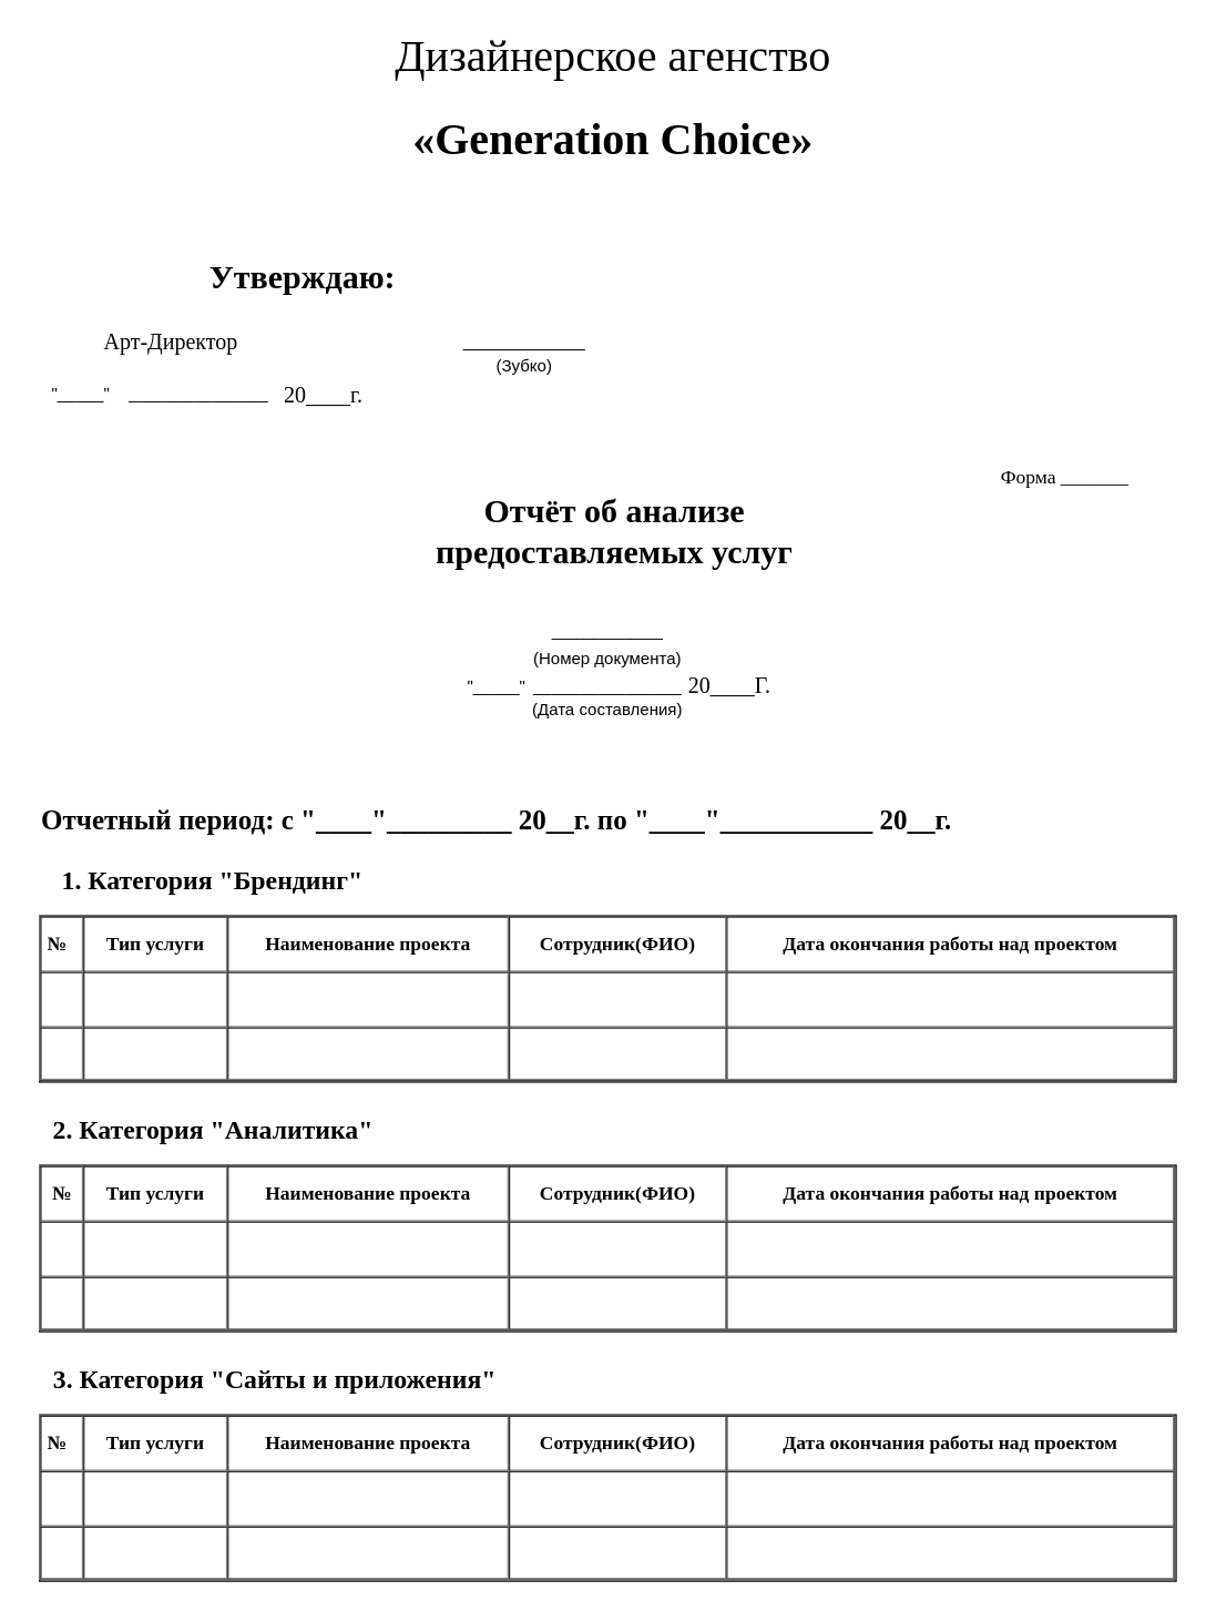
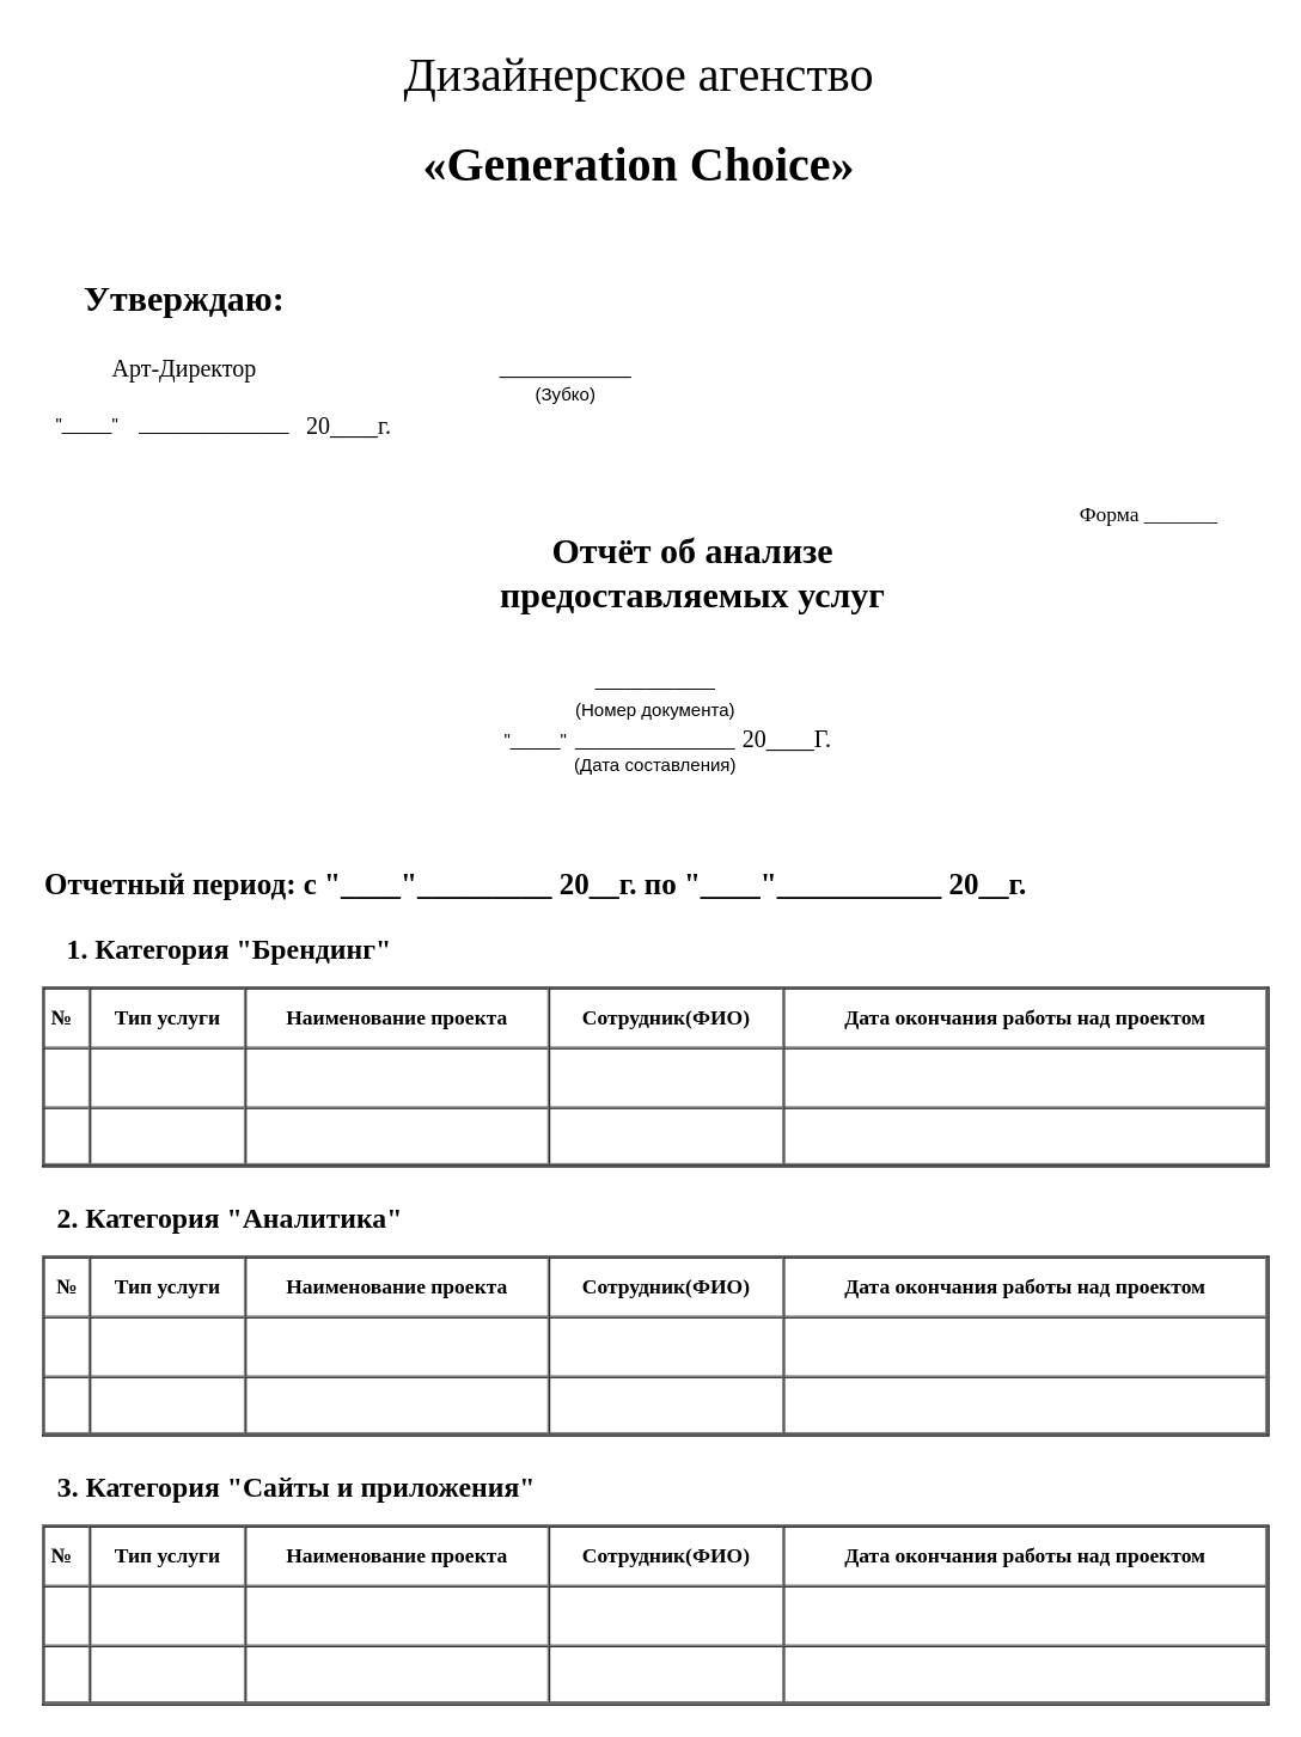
  <mxCell id="0" />
  <mxCell id="1" parent="0" />
- <mxCell id="2" value="&lt;h1&gt;&lt;font face=&quot;Times New Roman&quot;&gt;Утверждаю:&lt;/font&gt;&lt;/h1&gt;" style="text;html=1;strokeColor=none;fillColor=none;align=center;verticalAlign=middle;whiteSpace=wrap;rounded=0;" parent="1" vertex="1"><mxGeometry x="148" y="180" width="140" height="40" as="geometry" /></mxCell>
+ <mxCell id="2" value="&lt;h1&gt;&lt;font face=&quot;Times New Roman&quot;&gt;Утверждаю:&lt;/font&gt;&lt;/h1&gt;" style="text;html=1;strokeColor=none;fillColor=none;align=center;verticalAlign=middle;whiteSpace=wrap;rounded=0;" parent="1" vertex="1"><mxGeometry x="53" y="180" width="140" height="40" as="geometry" /></mxCell>
  <mxCell id="3" value="&quot;_____&quot;" style="text;html=1;strokeColor=none;fillColor=none;align=center;verticalAlign=middle;whiteSpace=wrap;rounded=0;" parent="1" vertex="1"><mxGeometry x="38" y="274" width="40" height="20" as="geometry" /></mxCell>
  <mxCell id="4" value="_______________" style="text;html=1;strokeColor=none;fillColor=none;align=center;verticalAlign=middle;whiteSpace=wrap;rounded=0;" parent="1" vertex="1"><mxGeometry x="123" y="274" width="40" height="20" as="geometry" /></mxCell>
  <mxCell id="5" value="&lt;font style=&quot;font-size: 16px;&quot;&gt;20____г.&lt;/font&gt;" style="text;html=1;strokeColor=none;fillColor=none;align=center;verticalAlign=middle;whiteSpace=wrap;rounded=0;fontFamily=Times New Roman;fontSize=16;" parent="1" vertex="1"><mxGeometry x="213" y="274" width="40" height="20" as="geometry" /></mxCell>
  <mxCell id="6" value="___________" style="text;html=1;strokeColor=none;fillColor=none;align=center;verticalAlign=middle;whiteSpace=wrap;rounded=0;fontFamily=Times New Roman;fontSize=16;" parent="1" vertex="1"><mxGeometry x="358" y="233.5" width="40" height="20" as="geometry" /></mxCell>
  <mxCell id="7" value="(Зубко)" style="text;html=1;strokeColor=none;fillColor=none;align=center;verticalAlign=middle;whiteSpace=wrap;rounded=0;fontFamily=Helvetica;fontSize=12;" parent="1" vertex="1"><mxGeometry x="358" y="253.5" width="40" height="20" as="geometry" /></mxCell>
- <mxCell id="8" value="&lt;h1&gt;&lt;font face=&quot;Times New Roman&quot;&gt;&lt;font style=&quot;font-size: 24px&quot;&gt;Отчёт об анализе предоставляемых услуг&lt;br&gt;&lt;/font&gt;&lt;/font&gt;&lt;/h1&gt;" style="text;html=1;strokeColor=none;fillColor=none;align=center;verticalAlign=middle;whiteSpace=wrap;rounded=0;fontFamily=Helvetica;fontSize=12;" parent="1" vertex="1"><mxGeometry x="263" y="350" width="360" height="65" as="geometry" /></mxCell>
+ <mxCell id="8" value="&lt;h1&gt;&lt;font face=&quot;Times New Roman&quot;&gt;&lt;font style=&quot;font-size: 24px&quot;&gt;Отчёт об анализе предоставляемых услуг&lt;br&gt;&lt;/font&gt;&lt;/font&gt;&lt;/h1&gt;" style="text;html=1;strokeColor=none;fillColor=none;align=center;verticalAlign=middle;whiteSpace=wrap;rounded=0;fontFamily=Helvetica;fontSize=12;" parent="1" vertex="1"><mxGeometry x="283" y="350" width="360" height="65" as="geometry" /></mxCell>
  <mxCell id="9" value="&lt;font face=&quot;Times New Roman&quot;&gt;&lt;span style=&quot;font-size: 14px&quot;&gt;Форма _______&lt;/span&gt;&lt;/font&gt;" style="text;html=1;strokeColor=none;fillColor=none;align=center;verticalAlign=middle;whiteSpace=wrap;rounded=0;fontFamily=Helvetica;fontSize=12;" parent="1" vertex="1"><mxGeometry x="713" y="340" width="110" height="10" as="geometry" /></mxCell>
  <mxCell id="10" value="____________" style="text;html=1;strokeColor=none;fillColor=none;align=center;verticalAlign=middle;whiteSpace=wrap;rounded=0;fontFamily=Helvetica;fontSize=12;" parent="1" vertex="1"><mxGeometry x="418" y="445" width="40" height="20" as="geometry" /></mxCell>
  <mxCell id="11" value="(Номер документа)" style="text;html=1;strokeColor=none;fillColor=none;align=center;verticalAlign=middle;whiteSpace=wrap;rounded=0;fontFamily=Helvetica;fontSize=12;" parent="1" vertex="1"><mxGeometry x="378" y="465" width="120" height="20" as="geometry" /></mxCell>
  <mxCell id="12" value="&quot;_____&quot;" style="text;html=1;strokeColor=none;fillColor=none;align=center;verticalAlign=middle;whiteSpace=wrap;rounded=0;fontFamily=Helvetica;fontSize=12;" parent="1" vertex="1"><mxGeometry x="338" y="485" width="40" height="20" as="geometry" /></mxCell>
  <mxCell id="13" value="________________" style="text;html=1;strokeColor=none;fillColor=none;align=center;verticalAlign=middle;whiteSpace=wrap;rounded=0;fontFamily=Helvetica;fontSize=12;" parent="1" vertex="1"><mxGeometry x="418" y="485" width="40" height="20" as="geometry" /></mxCell>
  <mxCell id="14" value="20____Г." style="text;html=1;strokeColor=none;fillColor=none;align=center;verticalAlign=middle;whiteSpace=wrap;rounded=0;fontFamily=Times New Roman;fontSize=16;" parent="1" vertex="1"><mxGeometry x="506" y="484" width="40" height="20" as="geometry" /></mxCell>
- <mxCell id="15" value="&lt;h1&gt;&lt;span style=&quot;font-weight: normal&quot;&gt;Дизайнерское агенство&lt;/span&gt;&lt;/h1&gt;&lt;h1&gt;«Generation Choice»&lt;/h1&gt;" style="text;html=1;strokeColor=none;fillColor=none;align=center;verticalAlign=middle;whiteSpace=wrap;rounded=0;fontFamily=Times New Roman;fontSize=16;" parent="1" vertex="1"><mxGeometry x="267" y="20" width="350" height="100" as="geometry" /></mxCell>
+ <mxCell id="15" value="&lt;h1&gt;&lt;span style=&quot;font-weight: normal&quot;&gt;Дизайнерское агенство&lt;/span&gt;&lt;/h1&gt;&lt;h1&gt;«Generation Choice»&lt;/h1&gt;" style="text;html=1;strokeColor=none;fillColor=none;align=center;verticalAlign=middle;whiteSpace=wrap;rounded=0;fontFamily=Times New Roman;fontSize=16;" parent="1" vertex="1"><mxGeometry x="252" y="30" width="350" height="100" as="geometry" /></mxCell>
  <mxCell id="16" value="&lt;font face=&quot;Helvetica&quot; style=&quot;font-size: 12px&quot;&gt;(Дата составления)&lt;/font&gt;" style="text;html=1;strokeColor=none;fillColor=none;align=center;verticalAlign=middle;whiteSpace=wrap;rounded=0;fontFamily=Times New Roman;fontSize=16;" parent="1" vertex="1"><mxGeometry x="368" y="495" width="140" height="30" as="geometry" /></mxCell>
  <mxCell id="17" value="&lt;font face=&quot;Times New Roman&quot; style=&quot;font-size: 16px&quot;&gt;Арт-Директор&lt;/font&gt;" style="text;html=1;strokeColor=none;fillColor=none;align=center;verticalAlign=middle;whiteSpace=wrap;rounded=0;fontSize=14;" parent="1" vertex="1"><mxGeometry x="69" y="239.5" width="108" height="13" as="geometry" /></mxCell>
  <mxCell id="18" value="&lt;font face=&quot;Times New Roman&quot; size=&quot;1&quot;&gt;&lt;b style=&quot;font-size: 20px&quot;&gt;Отчетный период: с &quot;____&quot;_________ 20__г. по &quot;____&quot;___________ 20__г.&lt;/b&gt;&lt;/font&gt;" style="text;html=1;strokeColor=none;fillColor=none;align=center;verticalAlign=middle;whiteSpace=wrap;rounded=0;" parent="1" vertex="1"><mxGeometry y="560" width="660" height="60" as="geometry" x="28" /></mxCell>
  <mxCell id="19" value="&lt;table style=&quot;width: 100% ; height: 100% ; font-size: 14px&quot; cellspacing=&quot;0&quot; cellpadding=&quot;4&quot; border=&quot;1&quot;&gt;&lt;tbody&gt;&lt;tr&gt;&lt;td&gt;&lt;b&gt;&lt;font style=&quot;font-size: 14px&quot; face=&quot;Times New Roman&quot;&gt;№&lt;/font&gt;&lt;/b&gt;&lt;/td&gt;&lt;td align=&quot;center&quot;&gt;&lt;font style=&quot;font-size: 14px&quot; face=&quot;Times New Roman&quot;&gt;&lt;b&gt;Тип услуги&lt;/b&gt;&lt;/font&gt;&lt;/td&gt;&lt;th align=&quot;center&quot;&gt;&lt;font style=&quot;font-size: 14px&quot; face=&quot;Times New Roman&quot;&gt;Наименование проекта&lt;/font&gt;&lt;/th&gt;&lt;td align=&quot;center&quot;&gt;&lt;font style=&quot;font-size: 14px&quot; face=&quot;Times New Roman&quot;&gt;&lt;b&gt;Сотрудник(ФИО)&lt;/b&gt;&lt;/font&gt;&lt;/td&gt;&lt;th align=&quot;center&quot;&gt;&lt;font style=&quot;font-size: 14px&quot; face=&quot;Times New Roman&quot;&gt;Дата окончания работы над проектом&lt;br&gt;&lt;/font&gt;&lt;/th&gt;&lt;/tr&gt;&lt;tr&gt;&lt;td&gt;&lt;font style=&quot;font-size: 14px&quot; face=&quot;Times New Roman&quot;&gt;&lt;br&gt;&lt;/font&gt;&lt;/td&gt;&lt;td&gt;&lt;font style=&quot;font-size: 14px&quot; face=&quot;Times New Roman&quot;&gt;&lt;br&gt;&lt;/font&gt;&lt;/td&gt;&lt;td&gt;&lt;font style=&quot;font-size: 14px&quot; face=&quot;Times New Roman&quot;&gt;&lt;br&gt;&lt;/font&gt;&lt;/td&gt;&lt;td&gt;&lt;font style=&quot;font-size: 14px&quot; face=&quot;Times New Roman&quot;&gt;&lt;br&gt;&lt;/font&gt;&lt;/td&gt;&lt;td&gt;&lt;br&gt;&lt;/td&gt;&lt;/tr&gt;&lt;tr&gt;&lt;td&gt;&lt;br&gt;&lt;/td&gt;&lt;td&gt;&lt;br&gt;&lt;/td&gt;&lt;td&gt;&lt;br&gt;&lt;/td&gt;&lt;td&gt;&lt;br&gt;&lt;/td&gt;&lt;td&gt;&lt;br&gt;&lt;/td&gt;&lt;/tr&gt;&lt;/tbody&gt;&lt;/table&gt; " style="verticalAlign=top;align=left;overflow=fill;fontSize=12;fontFamily=Helvetica;html=1" parent="1" vertex="1"><mxGeometry y="660" width="820" height="120" as="geometry" x="28" /></mxCell>
  <mxCell id="20" value="&lt;font size=&quot;1&quot; face=&quot;Times New Roman&quot;&gt;&lt;b style=&quot;font-size: 19px&quot;&gt;1. Категория &quot;&lt;/b&gt;&lt;/font&gt;&lt;font size=&quot;1&quot; face=&quot;Times New Roman&quot;&gt;&lt;b style=&quot;font-size: 19px&quot;&gt;&lt;font size=&quot;1&quot; face=&quot;Times New Roman&quot;&gt;&lt;b style=&quot;font-size: 19px&quot;&gt;Брендинг&lt;/b&gt;&lt;/font&gt;&quot;&lt;/b&gt;&lt;/font&gt;" style="text;html=1;strokeColor=none;fillColor=none;align=center;verticalAlign=middle;whiteSpace=wrap;rounded=0;" parent="1" vertex="1"><mxGeometry x="33" y="620" width="240" height="30" as="geometry" /></mxCell>
  <mxCell id="21" value="&lt;table style=&quot;width: 100% ; height: 100% ; font-size: 14px&quot; cellspacing=&quot;0&quot; cellpadding=&quot;4&quot; border=&quot;1&quot; align=&quot;center&quot;&gt;&lt;tbody&gt;&lt;tr&gt;&lt;td&gt;&lt;b&gt;&lt;font style=&quot;font-size: 14px&quot; face=&quot;Times New Roman&quot;&gt;№&lt;/font&gt;&lt;/b&gt;&lt;/td&gt;&lt;td&gt;&lt;font style=&quot;font-size: 14px&quot; face=&quot;Times New Roman&quot;&gt;&lt;b&gt;Тип услуги&lt;/b&gt;&lt;/font&gt;&lt;/td&gt;&lt;th&gt;&lt;font style=&quot;font-size: 14px&quot; face=&quot;Times New Roman&quot;&gt;Наименование проекта&lt;/font&gt;&lt;/th&gt;&lt;td&gt;&lt;font style=&quot;font-size: 14px&quot; face=&quot;Times New Roman&quot;&gt;&lt;b&gt;Сотрудник(ФИО)&lt;/b&gt;&lt;/font&gt;&lt;/td&gt;&lt;th&gt;&lt;font style=&quot;font-size: 14px&quot; face=&quot;Times New Roman&quot;&gt;Дата окончания работы над проектом&lt;br&gt;&lt;/font&gt;&lt;/th&gt;&lt;/tr&gt;&lt;tr&gt;&lt;td&gt;&lt;font style=&quot;font-size: 14px&quot; face=&quot;Times New Roman&quot;&gt;&lt;br&gt;&lt;/font&gt;&lt;/td&gt;&lt;td&gt;&lt;font style=&quot;font-size: 14px&quot; face=&quot;Times New Roman&quot;&gt;&lt;br&gt;&lt;/font&gt;&lt;/td&gt;&lt;td&gt;&lt;font style=&quot;font-size: 14px&quot; face=&quot;Times New Roman&quot;&gt;&lt;br&gt;&lt;/font&gt;&lt;/td&gt;&lt;td&gt;&lt;font style=&quot;font-size: 14px&quot; face=&quot;Times New Roman&quot;&gt;&lt;br&gt;&lt;/font&gt;&lt;/td&gt;&lt;td&gt;&lt;br&gt;&lt;/td&gt;&lt;/tr&gt;&lt;tr&gt;&lt;td&gt;&lt;br&gt;&lt;/td&gt;&lt;td&gt;&lt;br&gt;&lt;/td&gt;&lt;td&gt;&lt;br&gt;&lt;/td&gt;&lt;td&gt;&lt;br&gt;&lt;/td&gt;&lt;td&gt;&lt;br&gt;&lt;/td&gt;&lt;/tr&gt;&lt;/tbody&gt;&lt;/table&gt; " style="verticalAlign=top;align=center;overflow=fill;fontSize=12;fontFamily=Helvetica;html=1" parent="1" vertex="1"><mxGeometry y="840" width="820" height="120" as="geometry" x="28" /></mxCell>
  <mxCell id="22" value="&lt;font size=&quot;1&quot; face=&quot;Times New Roman&quot;&gt;&lt;b style=&quot;font-size: 19px&quot;&gt;2. Категория &quot;&lt;/b&gt;&lt;/font&gt;&lt;font size=&quot;1&quot; face=&quot;Times New Roman&quot;&gt;&lt;b style=&quot;font-size: 19px&quot;&gt;&lt;font size=&quot;1&quot; face=&quot;Times New Roman&quot;&gt;&lt;b style=&quot;font-size: 19px&quot;&gt;Аналитика&lt;/b&gt;&lt;/font&gt;&quot;&lt;/b&gt;&lt;/font&gt;" style="text;html=1;strokeColor=none;fillColor=none;align=center;verticalAlign=middle;whiteSpace=wrap;rounded=0;" parent="1" vertex="1"><mxGeometry x="20.5" y="800" width="265" height="30" as="geometry" /></mxCell>
  <mxCell id="23" value="&lt;table style=&quot;width: 100% ; height: 100% ; font-size: 14px&quot; cellspacing=&quot;0&quot; cellpadding=&quot;4&quot; border=&quot;1&quot;&gt;&lt;tbody&gt;&lt;tr&gt;&lt;td&gt;&lt;b&gt;&lt;font style=&quot;font-size: 14px&quot; face=&quot;Times New Roman&quot;&gt;№&lt;/font&gt;&lt;/b&gt;&lt;/td&gt;&lt;td align=&quot;center&quot;&gt;&lt;font style=&quot;font-size: 14px&quot; face=&quot;Times New Roman&quot;&gt;&lt;b&gt;Тип услуги&lt;/b&gt;&lt;/font&gt;&lt;/td&gt;&lt;th align=&quot;center&quot;&gt;&lt;font style=&quot;font-size: 14px&quot; face=&quot;Times New Roman&quot;&gt;Наименование проекта&lt;/font&gt;&lt;/th&gt;&lt;td align=&quot;center&quot;&gt;&lt;font style=&quot;font-size: 14px&quot; face=&quot;Times New Roman&quot;&gt;&lt;b&gt;Сотрудник(ФИО)&lt;/b&gt;&lt;/font&gt;&lt;/td&gt;&lt;th align=&quot;center&quot;&gt;&lt;font style=&quot;font-size: 14px&quot; face=&quot;Times New Roman&quot;&gt;Дата окончания работы над проектом&lt;br&gt;&lt;/font&gt;&lt;/th&gt;&lt;/tr&gt;&lt;tr&gt;&lt;td&gt;&lt;font style=&quot;font-size: 14px&quot; face=&quot;Times New Roman&quot;&gt;&lt;br&gt;&lt;/font&gt;&lt;/td&gt;&lt;td&gt;&lt;font style=&quot;font-size: 14px&quot; face=&quot;Times New Roman&quot;&gt;&lt;br&gt;&lt;/font&gt;&lt;/td&gt;&lt;td&gt;&lt;font style=&quot;font-size: 14px&quot; face=&quot;Times New Roman&quot;&gt;&lt;br&gt;&lt;/font&gt;&lt;/td&gt;&lt;td&gt;&lt;font style=&quot;font-size: 14px&quot; face=&quot;Times New Roman&quot;&gt;&lt;br&gt;&lt;/font&gt;&lt;/td&gt;&lt;td&gt;&lt;br&gt;&lt;/td&gt;&lt;/tr&gt;&lt;tr&gt;&lt;td&gt;&lt;br&gt;&lt;/td&gt;&lt;td&gt;&lt;br&gt;&lt;/td&gt;&lt;td&gt;&lt;br&gt;&lt;/td&gt;&lt;td&gt;&lt;br&gt;&lt;/td&gt;&lt;td&gt;&lt;br&gt;&lt;/td&gt;&lt;/tr&gt;&lt;/tbody&gt;&lt;/table&gt; " style="verticalAlign=top;align=left;overflow=fill;fontSize=12;fontFamily=Helvetica;html=1" parent="1" vertex="1"><mxGeometry y="1020" width="820" height="120" as="geometry" x="28" /></mxCell>
  <mxCell id="24" value="&lt;font face=&quot;Times New Roman&quot; size=&quot;1&quot;&gt;&lt;b style=&quot;font-size: 19px&quot;&gt;3. Категория &quot;Сайты и приложения&quot;&lt;/b&gt;&lt;/font&gt;" style="text;html=1;strokeColor=none;fillColor=none;align=center;verticalAlign=middle;whiteSpace=wrap;rounded=0;" parent="1" vertex="1"><mxGeometry y="980" width="340" height="30" as="geometry" x="28" /></mxCell>
